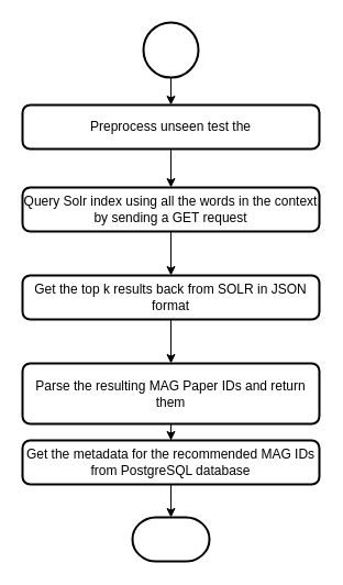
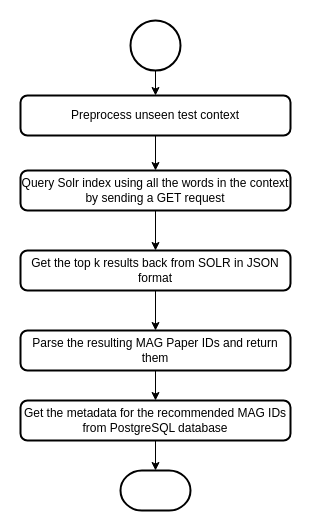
  <mxCell id="0" />
  <mxCell id="1" parent="0" />
  <mxCell id="2" style="edgeStyle=orthogonalEdgeStyle;rounded=0;orthogonalLoop=1;jettySize=auto;html=1;entryX=0.5;entryY=0;entryDx=0;entryDy=0;" edge="1" parent="1" source="3" target="6"><mxGeometry relative="1" as="geometry" /></mxCell>
  <mxCell id="3" value="" style="strokeWidth=2;html=1;shape=mxgraph.flowchart.start_2;whiteSpace=wrap;" parent="1" vertex="1"><mxGeometry x="130" y="20" width="50" height="50" as="geometry" /></mxCell>
  <mxCell id="4" value="" style="strokeWidth=2;html=1;shape=mxgraph.flowchart.terminator;whiteSpace=wrap;" parent="1" vertex="1"><mxGeometry x="120" y="470" width="70" height="40" as="geometry" /></mxCell>
  <mxCell id="5" value="" style="edgeStyle=orthogonalEdgeStyle;rounded=0;orthogonalLoop=1;jettySize=auto;html=1;" parent="1" source="6" target="8" edge="1"><mxGeometry relative="1" as="geometry" /></mxCell>
- <mxCell id="6" value="Preprocess unseen test the" style="rounded=1;whiteSpace=wrap;html=1;absoluteArcSize=1;arcSize=14;strokeWidth=2;" parent="1" vertex="1"><mxGeometry x="20" y="95" width="270" height="40" as="geometry" /></mxCell>
+ <mxCell id="6" value="Preprocess unseen test context" style="rounded=1;whiteSpace=wrap;html=1;absoluteArcSize=1;arcSize=14;strokeWidth=2;" parent="1" vertex="1"><mxGeometry x="20" y="95" width="270" height="40" as="geometry" /></mxCell>
  <mxCell id="7" value="" style="edgeStyle=orthogonalEdgeStyle;rounded=0;orthogonalLoop=1;jettySize=auto;html=1;" parent="1" source="8" target="10" edge="1"><mxGeometry relative="1" as="geometry" /></mxCell>
  <mxCell id="8" value="Query Solr index using all the words in the context by sending a GET request" style="rounded=1;whiteSpace=wrap;html=1;absoluteArcSize=1;arcSize=14;strokeWidth=2;" parent="1" vertex="1"><mxGeometry x="20" y="170" width="270" height="40" as="geometry" /></mxCell>
  <mxCell id="9" value="" style="edgeStyle=orthogonalEdgeStyle;rounded=0;orthogonalLoop=1;jettySize=auto;html=1;" parent="1" source="10" target="12" edge="1"><mxGeometry relative="1" as="geometry" /></mxCell>
  <mxCell id="10" value="Get the top k results back from SOLR in JSON format" style="rounded=1;whiteSpace=wrap;html=1;absoluteArcSize=1;arcSize=14;strokeWidth=2;" parent="1" vertex="1"><mxGeometry x="20" y="250" width="270" height="40" as="geometry" /></mxCell>
  <mxCell id="11" value="" style="edgeStyle=orthogonalEdgeStyle;rounded=0;orthogonalLoop=1;jettySize=auto;html=1;" parent="1" source="12" target="14" edge="1"><mxGeometry relative="1" as="geometry" /></mxCell>
- <mxCell id="12" value="Parse the resulting MAG Paper IDs and return them" style="rounded=1;whiteSpace=wrap;html=1;absoluteArcSize=1;arcSize=14;strokeWidth=2;" parent="1" vertex="1"><mxGeometry x="20" y="330" width="270" height="55" as="geometry" /></mxCell>
+ <mxCell id="12" value="Parse the resulting MAG Paper IDs and return them" style="rounded=1;whiteSpace=wrap;html=1;absoluteArcSize=1;arcSize=14;strokeWidth=2;" parent="1" vertex="1"><mxGeometry x="20" y="330" width="270" height="40" as="geometry" /></mxCell>
  <mxCell id="13" style="edgeStyle=orthogonalEdgeStyle;rounded=0;orthogonalLoop=1;jettySize=auto;html=1;exitX=0.5;exitY=1;exitDx=0;exitDy=0;entryX=0.5;entryY=0;entryDx=0;entryDy=0;entryPerimeter=0;" parent="1" source="14" target="4" edge="1"><mxGeometry relative="1" as="geometry" /></mxCell>
  <mxCell id="14" value="Get the metadata for the recommended MAG IDs from PostgreSQL database" style="rounded=1;whiteSpace=wrap;html=1;absoluteArcSize=1;arcSize=14;strokeWidth=2;" parent="1" vertex="1"><mxGeometry x="20" y="400" width="270" height="40" as="geometry" /></mxCell>
